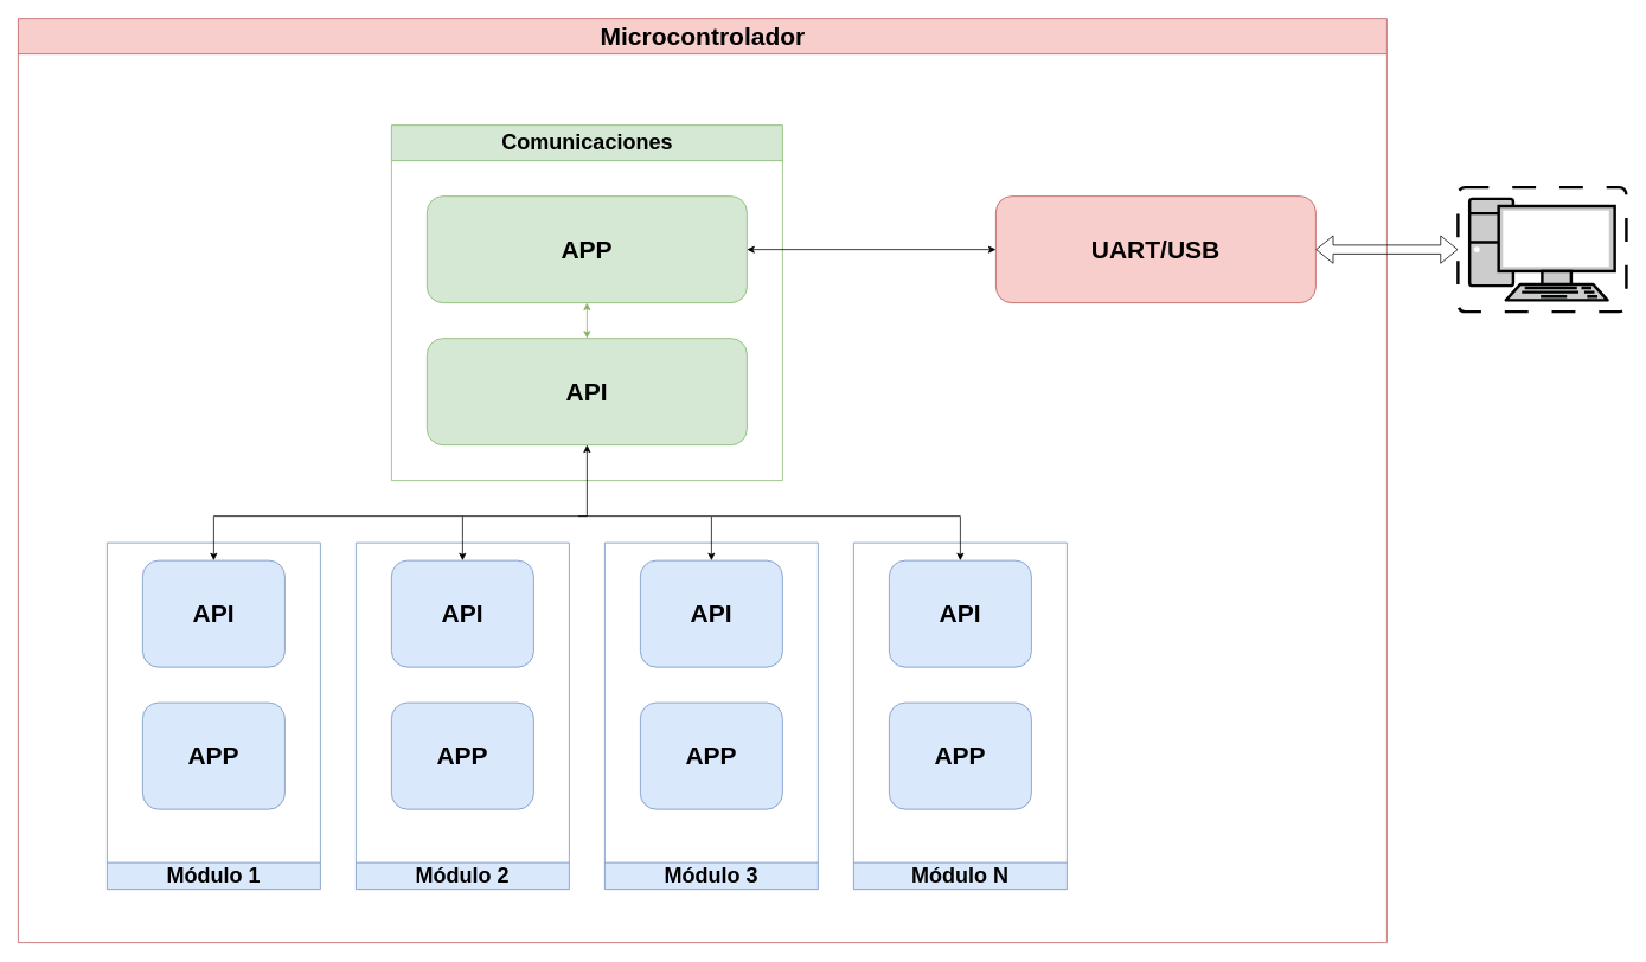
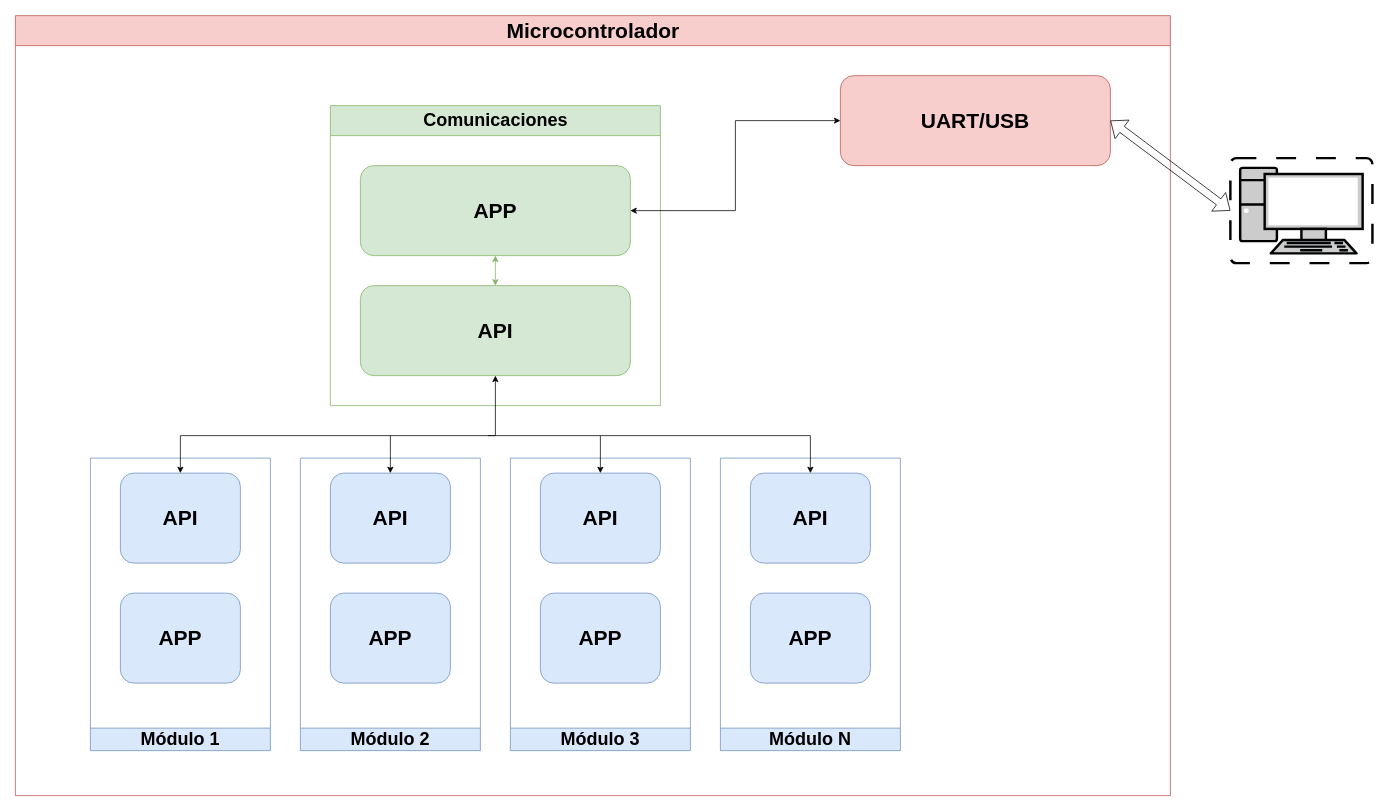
  <mxCell id="0" />
  <mxCell id="1" parent="0" />
  <mxCell id="2" value="Comunicaciones" style="swimlane;startSize=40;fillColor=#d5e8d4;strokeColor=#82b366;fontSize=24;fontStyle=1;labelBackgroundColor=none;labelBorderColor=none;html=1;" parent="1" vertex="1"><mxGeometry x="440" y="140" width="440" height="400" as="geometry"><mxRectangle y="20" width="80" height="23" as="alternateBounds" /></mxGeometry></mxCell>
  <mxCell id="3" value="" style="edgeStyle=orthogonalEdgeStyle;rounded=0;orthogonalLoop=1;jettySize=auto;entryX=0.5;entryY=0;entryDx=0;entryDy=0;startArrow=classic;startFill=1;endArrow=classic;endFill=1;fillColor=#d5e8d4;strokeColor=#82b366;html=1;" edge="1" parent="2" source="4" target="5"><mxGeometry relative="1" as="geometry" /></mxCell>
  <mxCell id="4" value="APP" style="rounded=1;whiteSpace=wrap;fontSize=28;glass=0;strokeWidth=1;shadow=0;fillColor=#d5e8d4;strokeColor=#82b366;fontStyle=1;html=1;" parent="2" vertex="1"><mxGeometry x="40" y="80" width="360" height="120" as="geometry" /></mxCell>
  <mxCell id="5" value="API" style="rounded=1;whiteSpace=wrap;fontSize=28;glass=0;strokeWidth=1;shadow=0;fillColor=#d5e8d4;strokeColor=#82b366;fontStyle=1;html=1;" parent="2" vertex="1"><mxGeometry x="40" y="240" width="360" height="120" as="geometry" /></mxCell>
  <mxCell id="6" value="Módulo 1" style="swimlane;startSize=30;fillColor=#dae8fc;strokeColor=#6c8ebf;fontSize=24;dropTarget=1;swimlaneLine=1;glass=0;rounded=0;shadow=0;sketch=0;rotation=0;whiteSpace=wrap;horizontal=1;verticalAlign=middle;flipH=1;flipV=1;html=1;" parent="1" vertex="1"><mxGeometry x="120" y="610" width="240" height="390" as="geometry"><mxRectangle y="20" width="80" height="23" as="alternateBounds" /></mxGeometry></mxCell>
  <mxCell id="7" value="API" style="rounded=1;whiteSpace=wrap;fontSize=28;glass=0;strokeWidth=1;shadow=0;fillColor=#dae8fc;strokeColor=#6c8ebf;fontStyle=1;rotation=0;html=1;" parent="6" vertex="1"><mxGeometry x="40" y="20" width="160" height="120" as="geometry" /></mxCell>
  <mxCell id="8" value="APP" style="rounded=1;whiteSpace=wrap;fontSize=28;glass=0;strokeWidth=1;shadow=0;fillColor=#dae8fc;strokeColor=#6c8ebf;fontStyle=1;rotation=0;html=1;" parent="6" vertex="1"><mxGeometry x="40" y="180" width="160" height="120" as="geometry" /></mxCell>
  <mxCell id="9" value="Módulo 2" style="swimlane;startSize=30;fillColor=#dae8fc;strokeColor=#6c8ebf;fontSize=24;dropTarget=1;swimlaneLine=1;glass=0;rounded=0;shadow=0;sketch=0;rotation=0;whiteSpace=wrap;horizontal=1;verticalAlign=middle;flipH=1;flipV=1;html=1;" vertex="1" parent="1"><mxGeometry x="400" y="610" width="240" height="390" as="geometry"><mxRectangle y="20" width="80" height="23" as="alternateBounds" /></mxGeometry></mxCell>
  <mxCell id="10" value="API" style="rounded=1;whiteSpace=wrap;fontSize=28;glass=0;strokeWidth=1;shadow=0;fillColor=#dae8fc;strokeColor=#6c8ebf;fontStyle=1;rotation=0;html=1;" vertex="1" parent="9"><mxGeometry x="40" y="20" width="160" height="120" as="geometry" /></mxCell>
  <mxCell id="11" value="APP" style="rounded=1;whiteSpace=wrap;fontSize=28;glass=0;strokeWidth=1;shadow=0;fillColor=#dae8fc;strokeColor=#6c8ebf;fontStyle=1;rotation=0;html=1;" vertex="1" parent="9"><mxGeometry x="40" y="180" width="160" height="120" as="geometry" /></mxCell>
  <mxCell id="12" value="Módulo 3" style="swimlane;startSize=30;fillColor=#dae8fc;strokeColor=#6c8ebf;fontSize=24;dropTarget=1;swimlaneLine=1;glass=0;rounded=0;shadow=0;sketch=0;rotation=0;whiteSpace=wrap;horizontal=1;verticalAlign=middle;flipH=1;flipV=1;html=1;" vertex="1" parent="1"><mxGeometry x="680" y="610" width="240" height="390" as="geometry"><mxRectangle y="20" width="80" height="23" as="alternateBounds" /></mxGeometry></mxCell>
  <mxCell id="13" value="API" style="rounded=1;whiteSpace=wrap;fontSize=28;glass=0;strokeWidth=1;shadow=0;fillColor=#dae8fc;strokeColor=#6c8ebf;fontStyle=1;rotation=0;html=1;" vertex="1" parent="12"><mxGeometry x="40" y="20" width="160" height="120" as="geometry" /></mxCell>
  <mxCell id="14" value="APP" style="rounded=1;whiteSpace=wrap;fontSize=28;glass=0;strokeWidth=1;shadow=0;fillColor=#dae8fc;strokeColor=#6c8ebf;fontStyle=1;rotation=0;html=1;" vertex="1" parent="12"><mxGeometry x="40" y="180" width="160" height="120" as="geometry" /></mxCell>
  <mxCell id="15" value="Módulo N" style="swimlane;startSize=30;fillColor=#dae8fc;strokeColor=#6c8ebf;fontSize=24;dropTarget=1;swimlaneLine=1;glass=0;rounded=0;shadow=0;sketch=0;rotation=0;whiteSpace=wrap;horizontal=1;verticalAlign=middle;flipH=1;flipV=1;html=1;" vertex="1" parent="1"><mxGeometry x="960" y="610" width="240" height="390" as="geometry"><mxRectangle y="20" width="80" height="23" as="alternateBounds" /></mxGeometry></mxCell>
  <mxCell id="16" value="API" style="rounded=1;whiteSpace=wrap;fontSize=28;glass=0;strokeWidth=1;shadow=0;fillColor=#dae8fc;strokeColor=#6c8ebf;fontStyle=1;rotation=0;html=1;" vertex="1" parent="15"><mxGeometry x="40" y="20" width="160" height="120" as="geometry" /></mxCell>
  <mxCell id="17" value="APP" style="rounded=1;whiteSpace=wrap;fontSize=28;glass=0;strokeWidth=1;shadow=0;fillColor=#dae8fc;strokeColor=#6c8ebf;fontStyle=1;rotation=0;html=1;" vertex="1" parent="15"><mxGeometry x="40" y="180" width="160" height="120" as="geometry" /></mxCell>
  <mxCell id="18" value="" style="edgeStyle=orthogonalEdgeStyle;rounded=0;orthogonalLoop=1;jettySize=auto;startArrow=classic;startFill=1;html=1;" edge="1" parent="1" source="7" target="5"><mxGeometry relative="1" as="geometry"><Array as="points"><mxPoint x="240" y="580" /><mxPoint x="660" y="580" /></Array></mxGeometry></mxCell>
  <mxCell id="19" value="" style="edgeStyle=orthogonalEdgeStyle;rounded=0;orthogonalLoop=1;jettySize=auto;startArrow=classic;startFill=1;endArrow=none;endFill=0;html=1;" edge="1" parent="1" source="10"><mxGeometry relative="1" as="geometry"><mxPoint x="520" y="580" as="targetPoint" /></mxGeometry></mxCell>
  <mxCell id="20" value="" style="edgeStyle=orthogonalEdgeStyle;rounded=0;orthogonalLoop=1;jettySize=auto;startArrow=classic;startFill=1;endArrow=none;endFill=0;html=1;" edge="1" parent="1" source="13"><mxGeometry relative="1" as="geometry"><mxPoint x="650" y="580" as="targetPoint" /><Array as="points"><mxPoint x="800" y="580" /></Array></mxGeometry></mxCell>
  <mxCell id="21" value="" style="edgeStyle=orthogonalEdgeStyle;rounded=0;orthogonalLoop=1;jettySize=auto;startArrow=classic;startFill=1;endArrow=none;endFill=0;html=1;" edge="1" parent="1" source="16"><mxGeometry relative="1" as="geometry"><mxPoint x="800" y="580" as="targetPoint" /><Array as="points"><mxPoint x="1080" y="580" /></Array></mxGeometry></mxCell>
  <mxCell id="22" value="Microcontrolador" style="swimlane;startSize=40;fillColor=#f8cecc;strokeColor=#b85450;fontSize=28;strokeWidth=1;perimeterSpacing=0;html=1;" vertex="1" parent="1"><mxGeometry x="20" y="20" width="1540" height="1040" as="geometry"><mxRectangle y="20" width="80" height="23" as="alternateBounds" /></mxGeometry></mxCell>
- <mxCell id="23" value="UART/USB" style="rounded=1;whiteSpace=wrap;fontSize=28;glass=0;strokeWidth=1;shadow=0;fillColor=#f8cecc;strokeColor=#b85450;fontStyle=1;html=1;" vertex="1" parent="22"><mxGeometry x="1100" y="200" width="360" height="120" as="geometry" /></mxCell>
+ <mxCell id="23" value="UART/USB" style="rounded=1;whiteSpace=wrap;fontSize=28;glass=0;strokeWidth=1;shadow=0;fillColor=#f8cecc;strokeColor=#b85450;fontStyle=1;html=1;" vertex="1" parent="22"><mxGeometry x="1100" y="80" width="360" height="120" as="geometry" /></mxCell>
  <mxCell id="24" value="" style="edgeStyle=orthogonalEdgeStyle;rounded=0;orthogonalLoop=1;jettySize=auto;entryX=0;entryY=0.5;entryDx=0;entryDy=0;startArrow=classic;startFill=1;endArrow=classic;endFill=1;html=1;" edge="1" parent="1" source="4" target="23"><mxGeometry relative="1" as="geometry" /></mxCell>
  <mxCell id="25" value="" style="fontColor=#0066CC;verticalAlign=top;verticalLabelPosition=bottom;labelPosition=center;align=center;outlineConnect=0;fillColor=#CCCCCC;gradientColor=none;gradientDirection=north;strokeWidth=2;shape=mxgraph.networks.virtual_pc;strokeColor=#010203;html=1;" vertex="1" parent="1"><mxGeometry x="1640" y="210" width="189.41" height="140" as="geometry" /></mxCell>
  <mxCell id="26" value="" style="shape=flexArrow;endArrow=classic;startArrow=classic;entryX=0;entryY=0.5;entryDx=0;entryDy=0;entryPerimeter=0;exitX=1;exitY=0.5;exitDx=0;exitDy=0;html=1;" edge="1" parent="1" source="23" target="25"><mxGeometry width="50" height="50" relative="1" as="geometry"><mxPoint x="990" y="540" as="sourcePoint" /><mxPoint x="1040" y="490" as="targetPoint" /></mxGeometry></mxCell>
